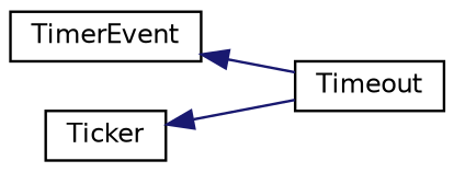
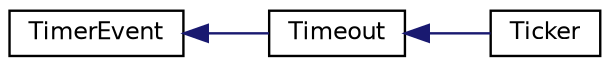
  digraph {
    rankdir=LR
    node [color=black fillcolor=white fontname=Helvetica fontsize=10 shape=record style=filled]
    edge [color=midnightblue dir=back fontname=Helvetica fontsize=10 labelfontname=Helvetica labelfontsize=10 style=solid]
    n1 [height=0.2 label=TimerEvent width=0.4]
    n2 [height=0.2 label=Timeout width=0.4]
    n3 [height=0.2 label=Ticker width=0.4]
    n1 -> n2
-   n3 -> n2
+   n2 -> n3
  }
